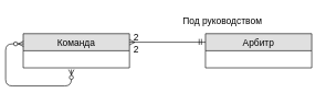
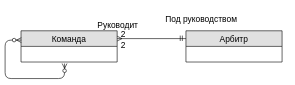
  <mxCell id="0" />
  <mxCell id="1" parent="0" />
  <mxCell id="2" value="&lt;font style=&quot;font-size: 14px&quot;&gt;Под руководством&lt;/font&gt;" style="text;html=1;resizable=0;points=[];autosize=1;align=left;verticalAlign=top;spacingTop=-4;" parent="1" vertex="1"><mxGeometry x="259" y="20.5" width="129" height="14" as="geometry" /></mxCell>
  <mxCell id="3" value="Команда" style="swimlane;fontStyle=0;childLayout=stackLayout;horizontal=1;startSize=26;fillColor=#e0e0e0;horizontalStack=0;resizeParent=1;resizeParentMax=0;resizeLast=0;collapsible=1;marginBottom=0;swimlaneFillColor=#ffffff;align=center;fontSize=14;" parent="1" vertex="1"><mxGeometry x="20.5" y="50.5" width="160" height="52" as="geometry" /></mxCell>
  <mxCell id="4" value="" style="fontSize=12;html=1;endArrow=ERzeroToMany;endFill=1;startArrow=ERzeroToMany;edgeStyle=orthogonalEdgeStyle;entryX=0.451;entryY=1.081;entryDx=0;entryDy=0;entryPerimeter=0;exitX=0.003;exitY=0.298;exitDx=0;exitDy=0;exitPerimeter=0;" parent="3" source="3" edge="1"><mxGeometry width="100" height="100" relative="1" as="geometry"><mxPoint x="-7.5" y="15.5" as="sourcePoint" /><mxPoint x="72.5" y="54.5" as="targetPoint" /><Array as="points"><mxPoint x="-26.5" y="15.5" /><mxPoint x="-26.5" y="79.5" /><mxPoint x="72.5" y="79.5" /></Array></mxGeometry></mxCell>
  <mxCell id="5" value="Арбитр" style="swimlane;fontStyle=0;childLayout=stackLayout;horizontal=1;startSize=26;fillColor=#e0e0e0;horizontalStack=0;resizeParent=1;resizeParentMax=0;resizeLast=0;collapsible=1;marginBottom=0;swimlaneFillColor=#ffffff;align=center;fontSize=14;" parent="1" vertex="1"><mxGeometry x="295" y="50.5" width="160" height="52" as="geometry" /></mxCell>
  <mxCell id="6" value="" style="fontSize=12;html=1;endArrow=ERmany;entryX=1;entryY=0.25;entryDx=0;entryDy=0;exitX=0;exitY=0.25;exitDx=0;exitDy=0;" parent="1" source="5" target="3" edge="1"><mxGeometry width="100" height="100" relative="1" as="geometry"><mxPoint x="239" y="113" as="sourcePoint" /><mxPoint x="205" y="77" as="targetPoint" /></mxGeometry></mxCell>
  <mxCell id="7" value="" style="endArrow=none;html=1;" parent="1" edge="1"><mxGeometry width="50" height="50" relative="1" as="geometry"><mxPoint x="289" y="67.5" as="sourcePoint" /><mxPoint x="289" y="58.5" as="targetPoint" /></mxGeometry></mxCell>
  <mxCell id="8" value="" style="endArrow=none;html=1;" parent="1" edge="1"><mxGeometry width="50" height="50" relative="1" as="geometry"><mxPoint x="285.5" y="67.5" as="sourcePoint" /><mxPoint x="285.5" y="58.5" as="targetPoint" /></mxGeometry></mxCell>
  <mxCell id="9" value="&lt;font style=&quot;font-size: 14px&quot;&gt;2&lt;/font&gt;" style="text;html=1;resizable=0;points=[];autosize=1;align=left;verticalAlign=top;spacingTop=-4;" parent="1" vertex="1"><mxGeometry x="184.5" y="62.5" width="18" height="14" as="geometry" /></mxCell>
  <mxCell id="10" value="&lt;font style=&quot;font-size: 14px&quot;&gt;2&lt;/font&gt;" style="text;html=1;resizable=0;points=[];autosize=1;align=left;verticalAlign=top;spacingTop=-4;" parent="1" vertex="1"><mxGeometry x="184.5" y="44.5" width="18" height="14" as="geometry" /></mxCell>
+ <mxCell id="11" value="&lt;font style=&quot;font-size: 14px&quot;&gt;Руководит&lt;/font&gt;" style="text;html=1;resizable=0;points=[];autosize=1;align=left;verticalAlign=top;spacingTop=-4;" vertex="1" parent="1"><mxGeometry x="146" y="30.5" width="77" height="14" as="geometry" /></mxCell>
